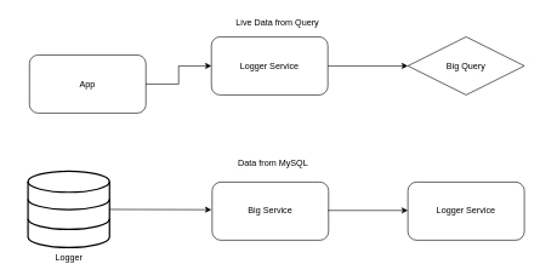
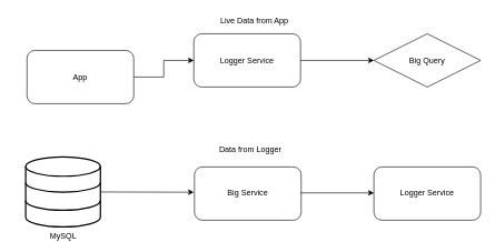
  <mxCell id="0" />
  <mxCell id="1" parent="0" />
  <mxCell id="2" value="" style="group" vertex="1" connectable="0" parent="1"><mxGeometry x="20" y="20" width="700" height="320" as="geometry" /></mxCell>
  <mxCell id="3" value="App" style="rounded=1;whiteSpace=wrap;html=1;" vertex="1" parent="2"><mxGeometry x="20" y="55" width="160" height="80" as="geometry" /></mxCell>
  <mxCell id="4" value="Logger Service" style="rounded=1;whiteSpace=wrap;html=1;" vertex="1" parent="2"><mxGeometry x="270" y="30" width="160" height="80" as="geometry" /></mxCell>
  <mxCell id="5" style="edgeStyle=orthogonalEdgeStyle;rounded=0;orthogonalLoop=1;jettySize=auto;html=1;exitX=1;exitY=0.5;exitDx=0;exitDy=0;entryX=0;entryY=0.5;entryDx=0;entryDy=0;" edge="1" parent="2" source="3" target="4"><mxGeometry relative="1" as="geometry" /></mxCell>
- <mxCell id="6" value="Logger" style="html=1;verticalLabelPosition=bottom;align=center;labelBackgroundColor=#ffffff;verticalAlign=top;strokeWidth=2;shadow=0;dashed=0;shape=mxgraph.ios7.icons.data;" vertex="1" parent="2"><mxGeometry x="18" y="215" width="112" height="105" as="geometry" /></mxCell>
+ <mxCell id="6" value="MySQL" style="html=1;verticalLabelPosition=bottom;align=center;labelBackgroundColor=#ffffff;verticalAlign=top;strokeWidth=2;shadow=0;dashed=0;shape=mxgraph.ios7.icons.data;" vertex="1" parent="2"><mxGeometry x="18" y="215" width="112" height="105" as="geometry" /></mxCell>
  <mxCell id="7" value="Big Query" style="rhombus;whiteSpace=wrap;html=1;" vertex="1" parent="2"><mxGeometry x="540" y="30" width="160" height="80" as="geometry" /></mxCell>
  <mxCell id="8" style="edgeStyle=orthogonalEdgeStyle;rounded=0;orthogonalLoop=1;jettySize=auto;html=1;exitX=1;exitY=0.5;exitDx=0;exitDy=0;" edge="1" parent="2" source="4" target="7"><mxGeometry relative="1" as="geometry" /></mxCell>
- <mxCell id="9" value="Live Data from Query" style="text;html=1;strokeColor=none;fillColor=none;align=center;verticalAlign=middle;whiteSpace=wrap;rounded=0;" vertex="1" parent="2"><mxGeometry x="271" width="180" height="20" as="geometry" /></mxCell>
+ <mxCell id="9" value="Live Data from App" style="text;html=1;strokeColor=none;fillColor=none;align=center;verticalAlign=middle;whiteSpace=wrap;rounded=0;" vertex="1" parent="2"><mxGeometry x="271" width="180" height="20" as="geometry" /></mxCell>
  <mxCell id="10" value="Big Service" style="rounded=1;whiteSpace=wrap;html=1;" vertex="1" parent="2"><mxGeometry x="271" y="230" width="160" height="80" as="geometry" /></mxCell>
  <mxCell id="11" value="Logger Service" style="rounded=1;whiteSpace=wrap;html=1;" vertex="1" parent="2"><mxGeometry x="540" y="230" width="160" height="80" as="geometry" /></mxCell>
- <mxCell id="12" value="Data from MySQL" style="text;html=1;strokeColor=none;fillColor=none;align=center;verticalAlign=middle;whiteSpace=wrap;rounded=0;" vertex="1" parent="2"><mxGeometry x="280" y="194" width="150" height="20" as="geometry" /></mxCell>
+ <mxCell id="12" value="Data from Logger" style="text;html=1;strokeColor=none;fillColor=none;align=center;verticalAlign=middle;whiteSpace=wrap;rounded=0;" vertex="1" parent="2"><mxGeometry x="280" y="194" width="150" height="20" as="geometry" /></mxCell>
  <mxCell id="13" value="" style="endArrow=classic;html=1;" edge="1" parent="2" source="6"><mxGeometry width="50" height="50" relative="1" as="geometry"><mxPoint x="140" y="268" as="sourcePoint" /><mxPoint x="270" y="268" as="targetPoint" /></mxGeometry></mxCell>
  <mxCell id="14" value="" style="endArrow=classic;html=1;" edge="1" parent="2"><mxGeometry width="50" height="50" relative="1" as="geometry"><mxPoint x="430" y="269" as="sourcePoint" /><mxPoint x="540" y="269" as="targetPoint" /></mxGeometry></mxCell>
